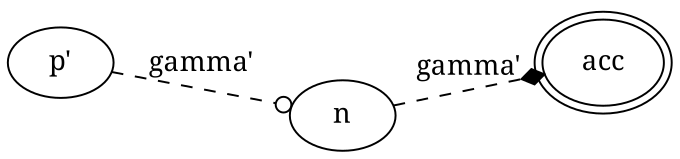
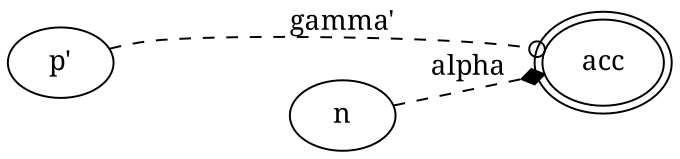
  digraph {
    fontname="Noto Serif"
    rankdir=LR
    node [fontname="Noto Serif"]
    edge [fontname="Noto Serif" style=dashed]
    acc [peripheries=2]
    n
    "p'"
-   n -> acc [arrowhead=diamond label="gamma'"]
-   "p'" -> n [arrowhead=odot label="gamma'"]
+   n -> acc [arrowhead=diamond label=alpha]
+   "p'" -> acc [arrowhead=odot label="gamma'"]
  }
